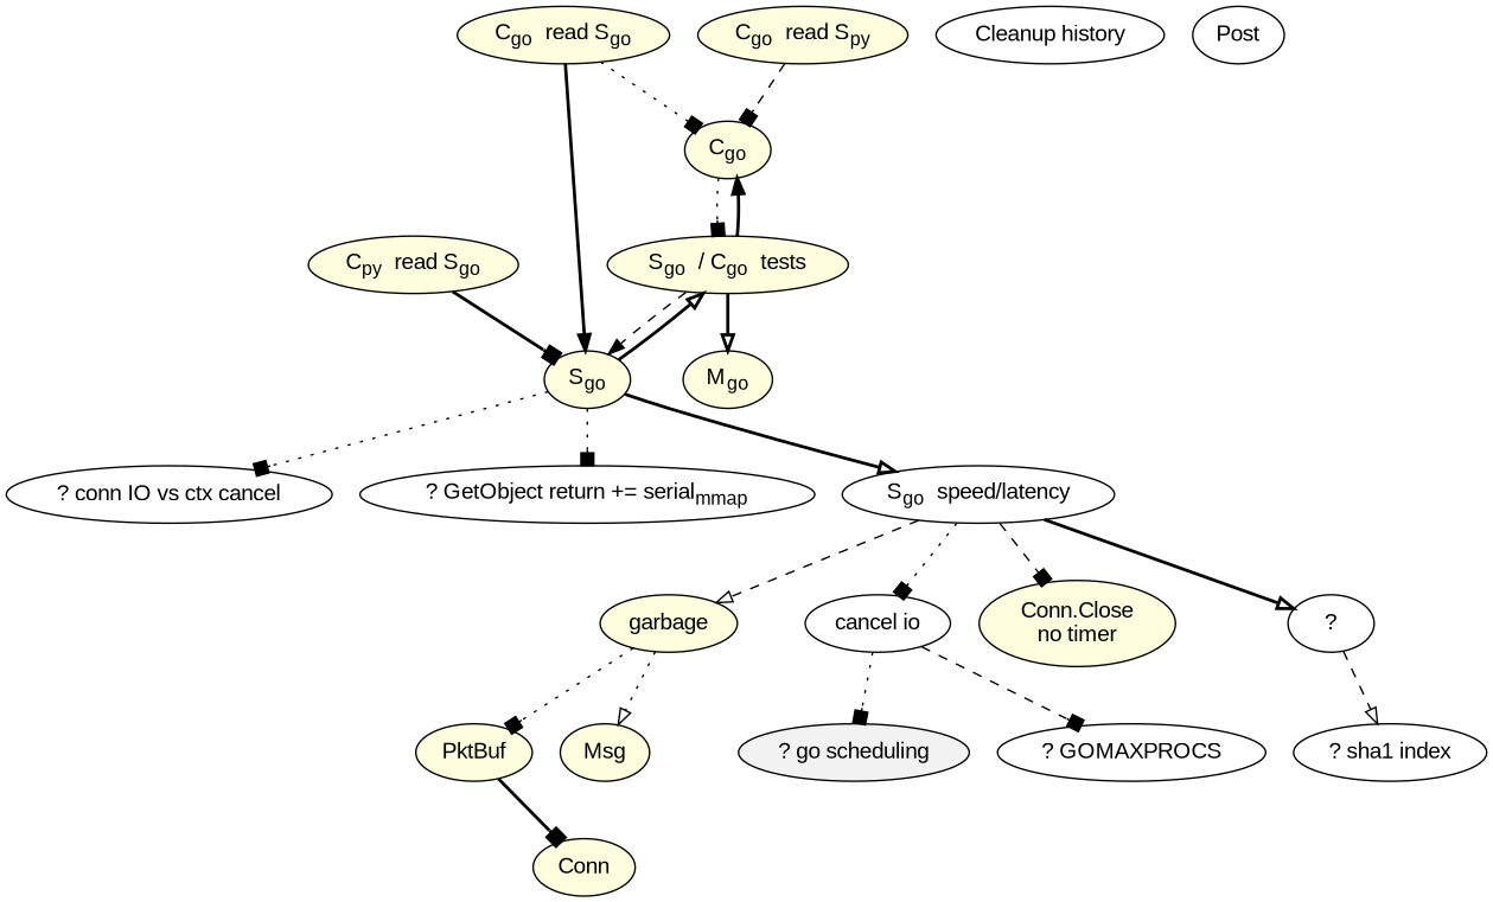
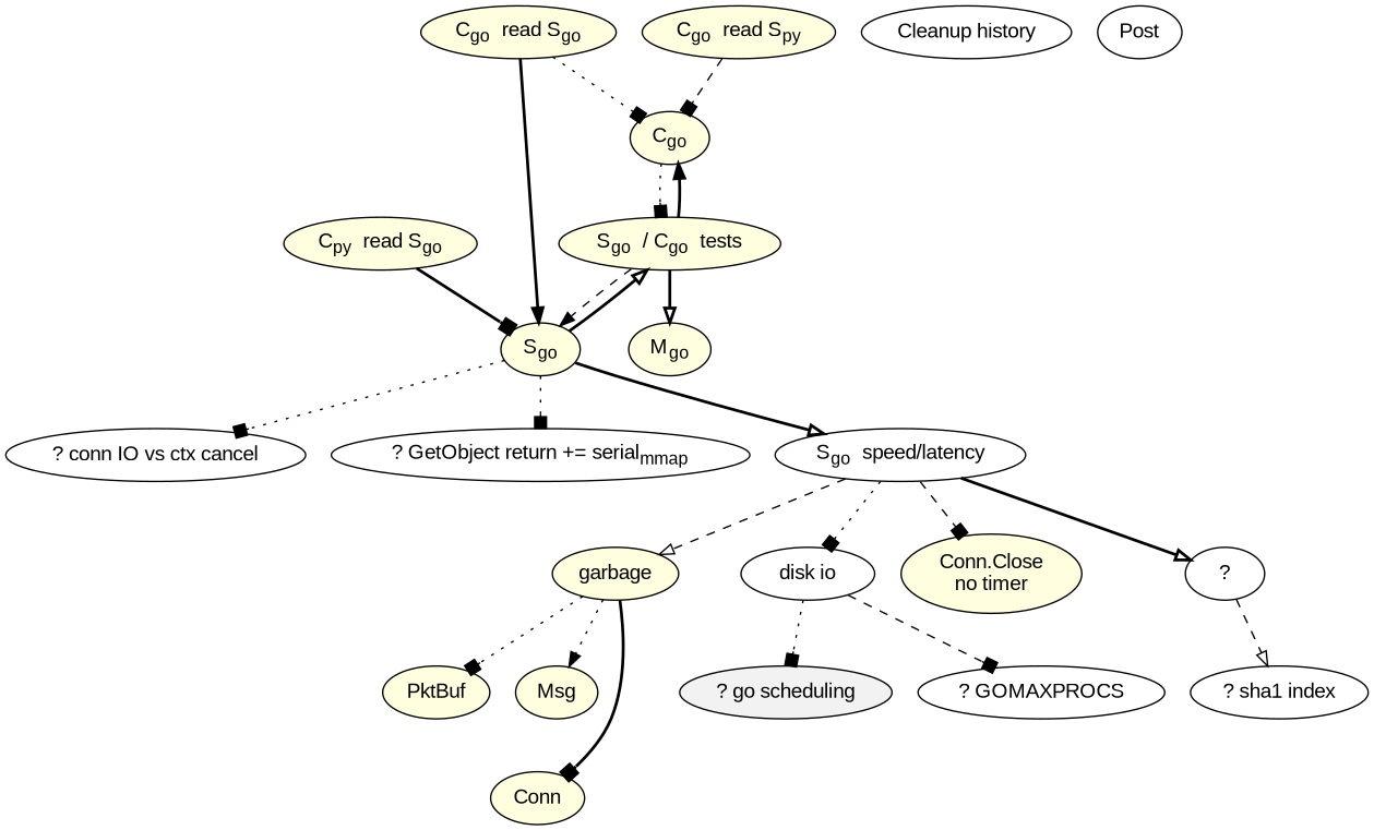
  digraph {
    fontname="Liberation Sans"
    node [fillcolor=lightyellow fontname="Liberation Sans" style=filled]
    edge [arrowhead=box fontname="Liberation Sans" style=dotted]
    n1 [label=<C<sub>go</sub>>]
    n2 [label=<S<sub>go</sub>  / C<sub>go</sub>  tests>]
    n3 [label=<S<sub>go</sub>>]
    n4 [label=<M<sub>go</sub>>]
    n5 [label="? conn IO vs ctx cancel" fillcolor="" style=""]
    n6 [label=<? GetObject return += serial<sub>mmap</sub>> fillcolor="" style=""]
    n7 [label=<S<sub>go</sub>  speed/latency> fillcolor="" style=""]
    n8 [label=garbage]
-   n9 [label="cancel io" fillcolor="" style=""]
+   n9 [label="disk io" fillcolor="" style=""]
    n10 [label="Conn.Close\nno timer"]
    n11 [label=<?> fillcolor="" style=""]
    n12 [label=<PktBuf>]
    n13 [label=<Msg>]
    n14 [label=<Conn>]
    n15 [fillcolor=grey95 label="? go scheduling"]
    n16 [label="? GOMAXPROCS" fillcolor="" style=""]
    n17 [label="? sha1 index" fillcolor="" style=""]
    n18 [label=<C<sub>py</sub>  read S<sub>go</sub>>]
    n19 [label=<C<sub>go</sub>  read S<sub>go</sub>>]
    n20 [label=<C<sub>go</sub>  read S<sub>py</sub>>]
    n21 [label="Cleanup history" fillcolor="" style=""]
    n22 [label=Post fillcolor="" style=""]
    n1 -> n2
    n2 -> n1 [arrowhead=normal style=bold]
    n2 -> n3 [arrowhead=normal style=dashed]
    n2 -> n4 [arrowhead=onormal style=bold]
    n3 -> n2 [arrowhead=onormal style=bold]
    n3 -> n5
    n3 -> n6
    n3 -> n7 [arrowhead=onormal style=bold]
    n7 -> n8 [arrowhead=onormal style=dashed]
    n7 -> n9
    n7 -> n10 [style=dashed]
    n7 -> n11 [arrowhead=onormal style=bold]
    n8 -> n12
-   n8 -> n13 [arrowhead=onormal]
-   n12 -> n14 [style=bold]
+   n8 -> n13 [arrowhead=normal]
+   n8 -> n14 [style=bold]
    n9 -> n15
    n9 -> n16 [style=dashed]
    n11 -> n17 [arrowhead=onormal style=dashed]
    n18 -> n3 [style=bold]
    n19 -> n1
    n19 -> n3 [arrowhead=normal style=bold]
    n20 -> n1 [style=dashed]
  }
